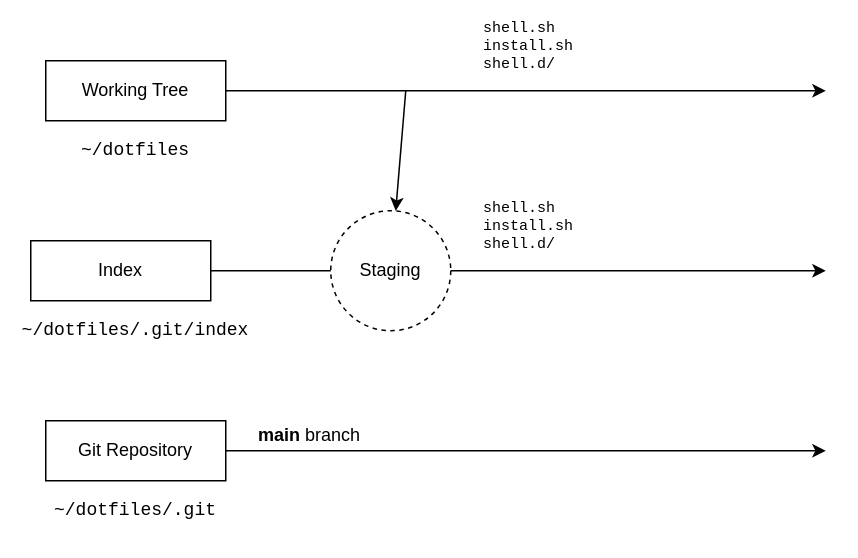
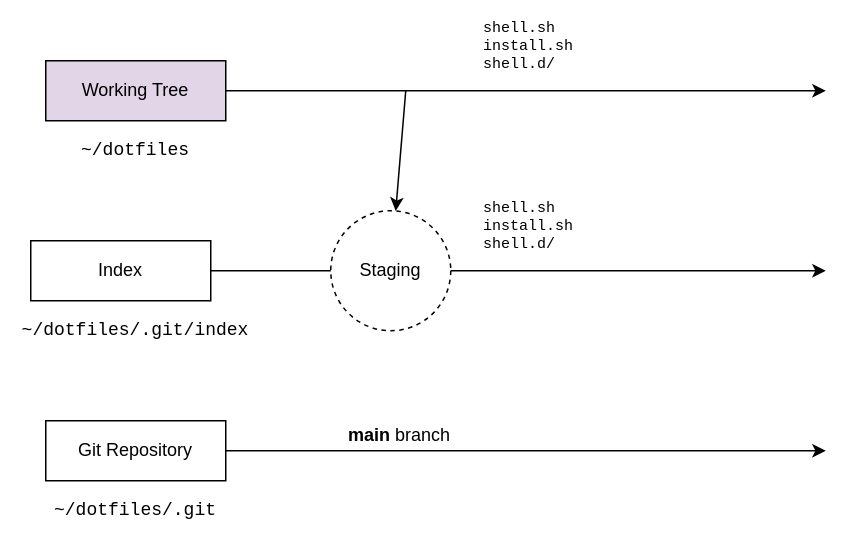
  <mxCell id="0" />
  <mxCell id="1" parent="0" />
  <mxCell id="2" style="edgeStyle=orthogonalEdgeStyle;rounded=0;orthogonalLoop=1;jettySize=auto;html=1;fontFamily=Courier New;" edge="1" parent="1" source="3"><mxGeometry relative="1" as="geometry"><mxPoint x="550" y="180" as="targetPoint" /></mxGeometry></mxCell>
  <mxCell id="3" value="Index" style="rounded=0;whiteSpace=wrap;html=1;strokeColor=#000000;" vertex="1" parent="1"><mxGeometry x="20" y="160" width="120" height="40" as="geometry" /></mxCell>
  <mxCell id="4" style="edgeStyle=orthogonalEdgeStyle;curved=1;rounded=0;orthogonalLoop=1;jettySize=auto;html=1;fontFamily=Helvetica;" edge="1" parent="1" source="5"><mxGeometry relative="1" as="geometry"><mxPoint x="550" y="60" as="targetPoint" /></mxGeometry></mxCell>
- <mxCell id="5" value="Working Tree" style="rounded=0;whiteSpace=wrap;html=1;strokeColor=#000000;" vertex="1" parent="1"><mxGeometry x="30" y="40" width="120" height="40" as="geometry" /></mxCell>
+ <mxCell id="5" value="Working Tree" style="rounded=0;whiteSpace=wrap;html=1;strokeColor=#000000;fillColor=#e1d5e7;" vertex="1" parent="1"><mxGeometry x="30" y="40" width="120" height="40" as="geometry" /></mxCell>
  <mxCell id="6" value="~/dotfiles/.git/index" style="text;html=1;strokeColor=none;fillColor=none;align=center;verticalAlign=middle;whiteSpace=wrap;rounded=0;fontFamily=Courier New;" vertex="1" parent="1"><mxGeometry x="30" y="210" width="120" height="20" as="geometry" /></mxCell>
  <mxCell id="7" value="~/dotfiles" style="text;html=1;strokeColor=none;fillColor=none;align=center;verticalAlign=middle;whiteSpace=wrap;rounded=0;fontFamily=Courier New;" vertex="1" parent="1"><mxGeometry x="30" y="90" width="120" height="20" as="geometry" /></mxCell>
  <mxCell id="8" value="shell.sh&lt;br style=&quot;font-size: 10px;&quot;&gt;install.sh&lt;br style=&quot;font-size: 10px;&quot;&gt;shell.d/" style="text;html=1;strokeColor=none;fillColor=none;align=left;verticalAlign=middle;whiteSpace=wrap;rounded=0;fontFamily=Courier New;fontSize=10;" vertex="1" parent="1"><mxGeometry x="320" y="140" width="120" height="20" as="geometry" /></mxCell>
- <mxCell id="9" value="&lt;b&gt;main&lt;/b&gt; branch" style="text;html=1;align=left;verticalAlign=middle;resizable=0;points=[];autosize=1;strokeColor=none;fontFamily=Helvetica;" vertex="1" parent="1"><mxGeometry x="170" y="280" width="80" height="20" as="geometry" /></mxCell>
+ <mxCell id="9" value="&lt;b&gt;main&lt;/b&gt; branch" style="text;html=1;align=left;verticalAlign=middle;resizable=0;points=[];autosize=1;strokeColor=none;fontFamily=Helvetica;" vertex="1" parent="1"><mxGeometry x="230" y="280" width="80" height="20" as="geometry" /></mxCell>
  <mxCell id="10" style="edgeStyle=orthogonalEdgeStyle;rounded=0;orthogonalLoop=1;jettySize=auto;html=1;fontFamily=Courier New;" edge="1" parent="1" source="11"><mxGeometry relative="1" as="geometry"><mxPoint x="550" y="300" as="targetPoint" /></mxGeometry></mxCell>
  <mxCell id="11" value="Git Repository" style="rounded=0;whiteSpace=wrap;html=1;strokeColor=#000000;" vertex="1" parent="1"><mxGeometry x="30" y="280" width="120" height="40" as="geometry" /></mxCell>
  <mxCell id="12" value="~/dotfiles/.git" style="text;html=1;strokeColor=none;fillColor=none;align=center;verticalAlign=middle;whiteSpace=wrap;rounded=0;fontFamily=Courier New;" vertex="1" parent="1"><mxGeometry x="30" y="330" width="120" height="20" as="geometry" /></mxCell>
  <mxCell id="13" value="Staging" style="ellipse;whiteSpace=wrap;html=1;fontFamily=Helvetica;strokeColor=#000000;align=center;dashed=1;" vertex="1" parent="1"><mxGeometry x="220" y="140" width="80" height="80" as="geometry" /></mxCell>
  <mxCell id="14" value="" style="endArrow=classic;html=1;fontFamily=Helvetica;fontSize=10;" edge="1" parent="1" target="13"><mxGeometry width="50" height="50" relative="1" as="geometry"><mxPoint x="270" y="60" as="sourcePoint" /><mxPoint x="430" y="250" as="targetPoint" /></mxGeometry></mxCell>
  <mxCell id="15" value="shell.sh&lt;br style=&quot;font-size: 10px;&quot;&gt;install.sh&lt;br style=&quot;font-size: 10px;&quot;&gt;shell.d/" style="text;html=1;strokeColor=none;fillColor=none;align=left;verticalAlign=middle;whiteSpace=wrap;rounded=0;fontFamily=Courier New;fontSize=10;" vertex="1" parent="1"><mxGeometry x="320" y="20" width="120" height="20" as="geometry" /></mxCell>
